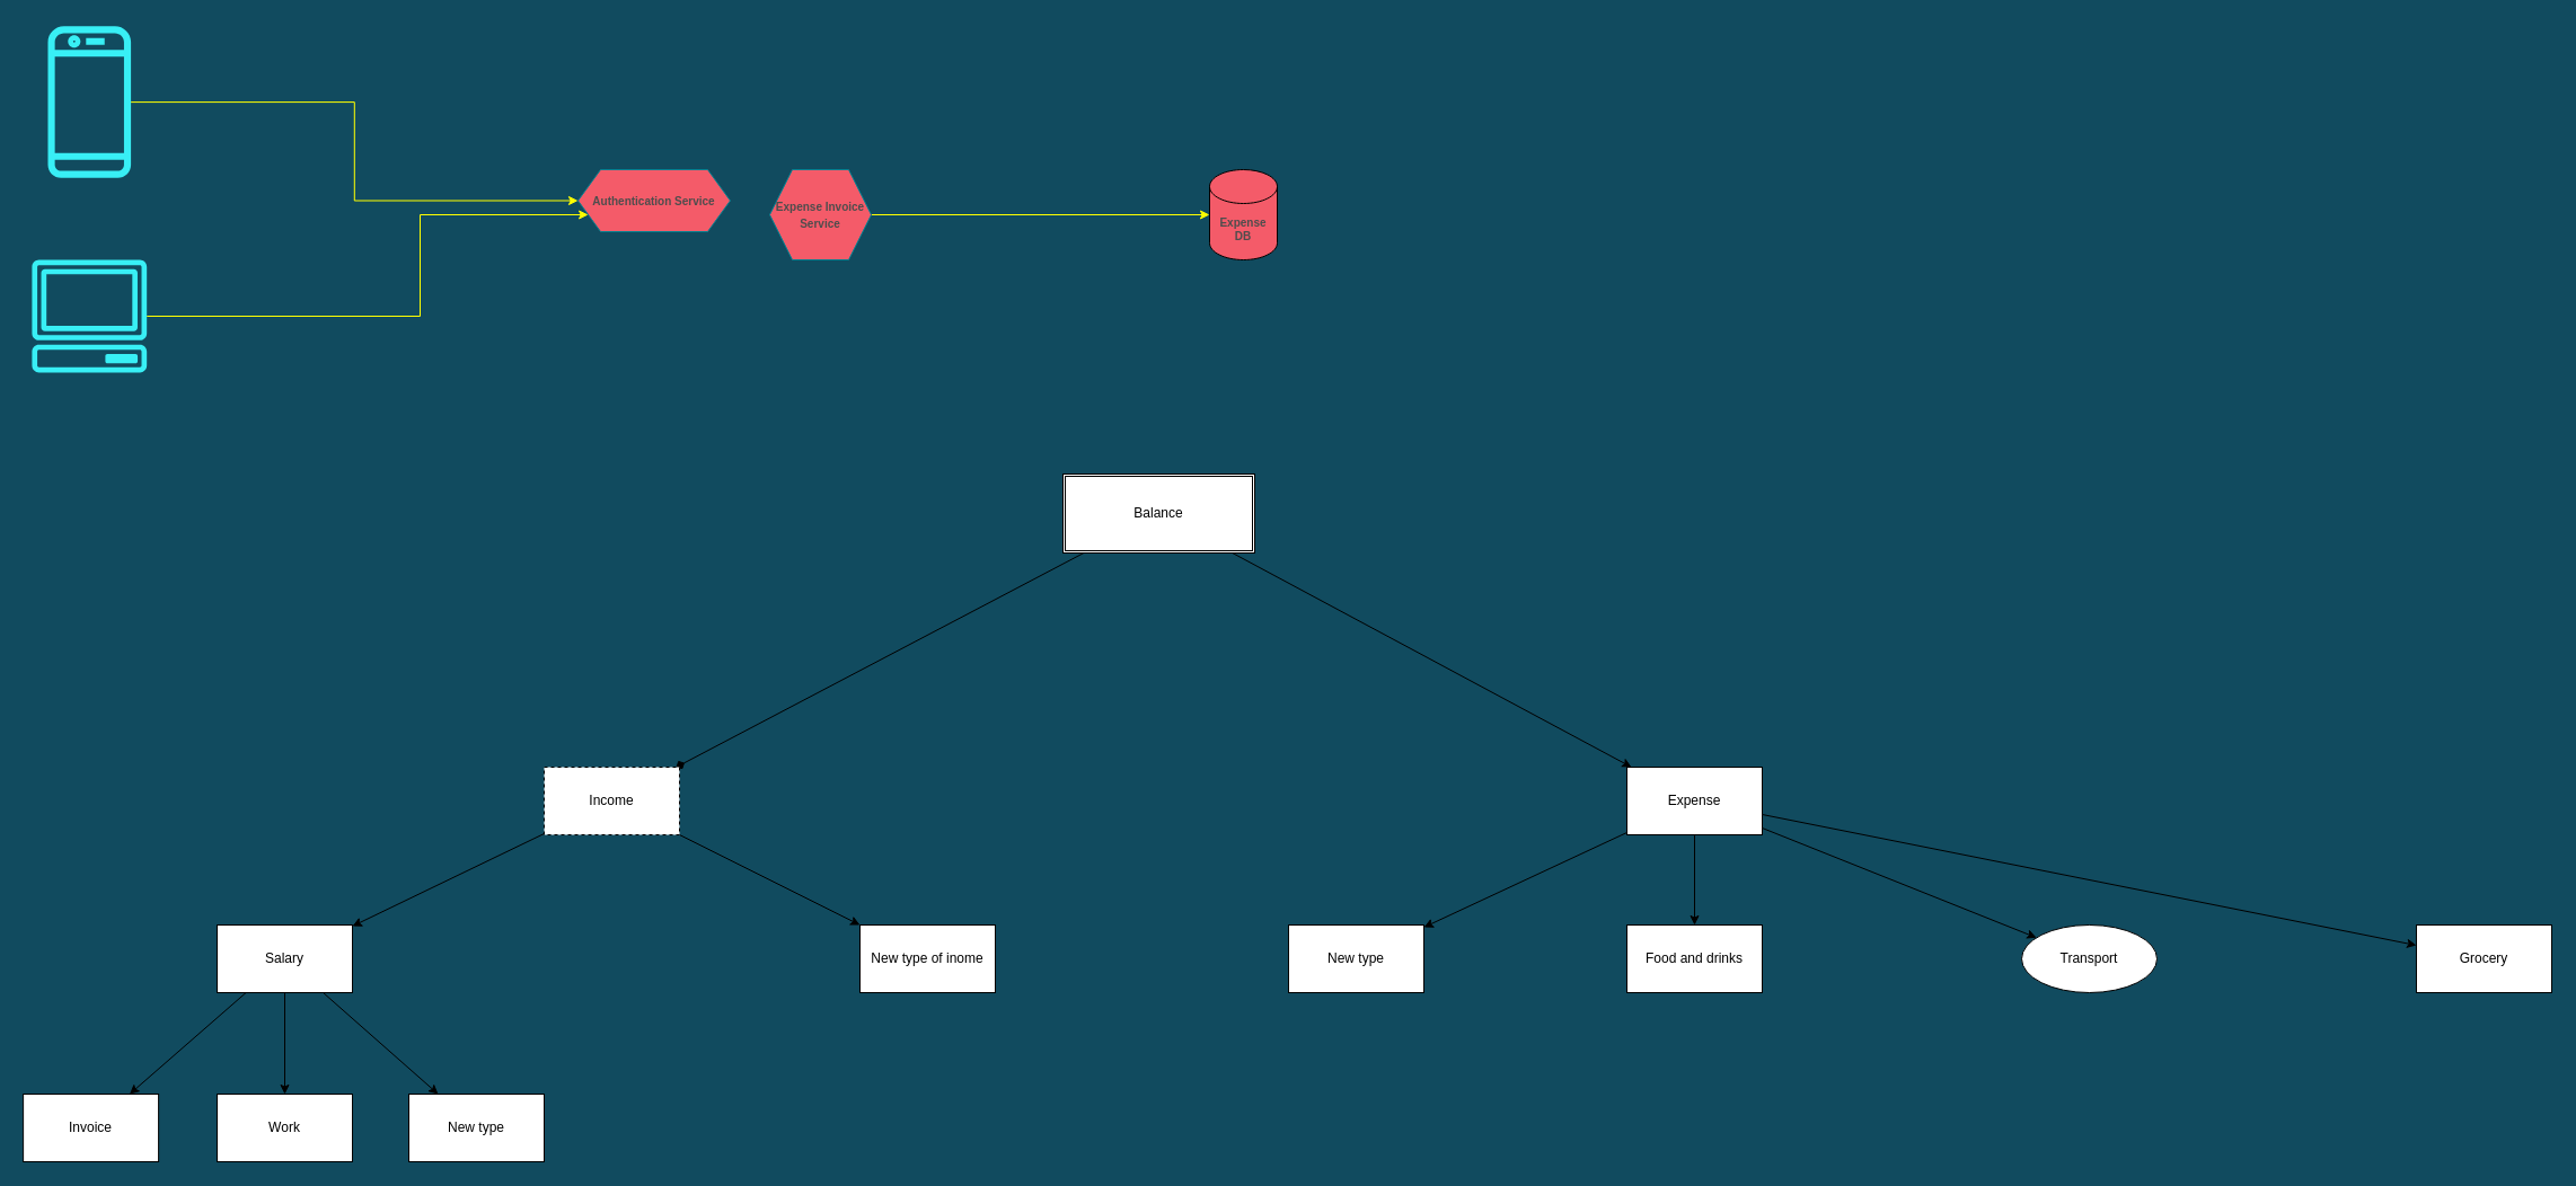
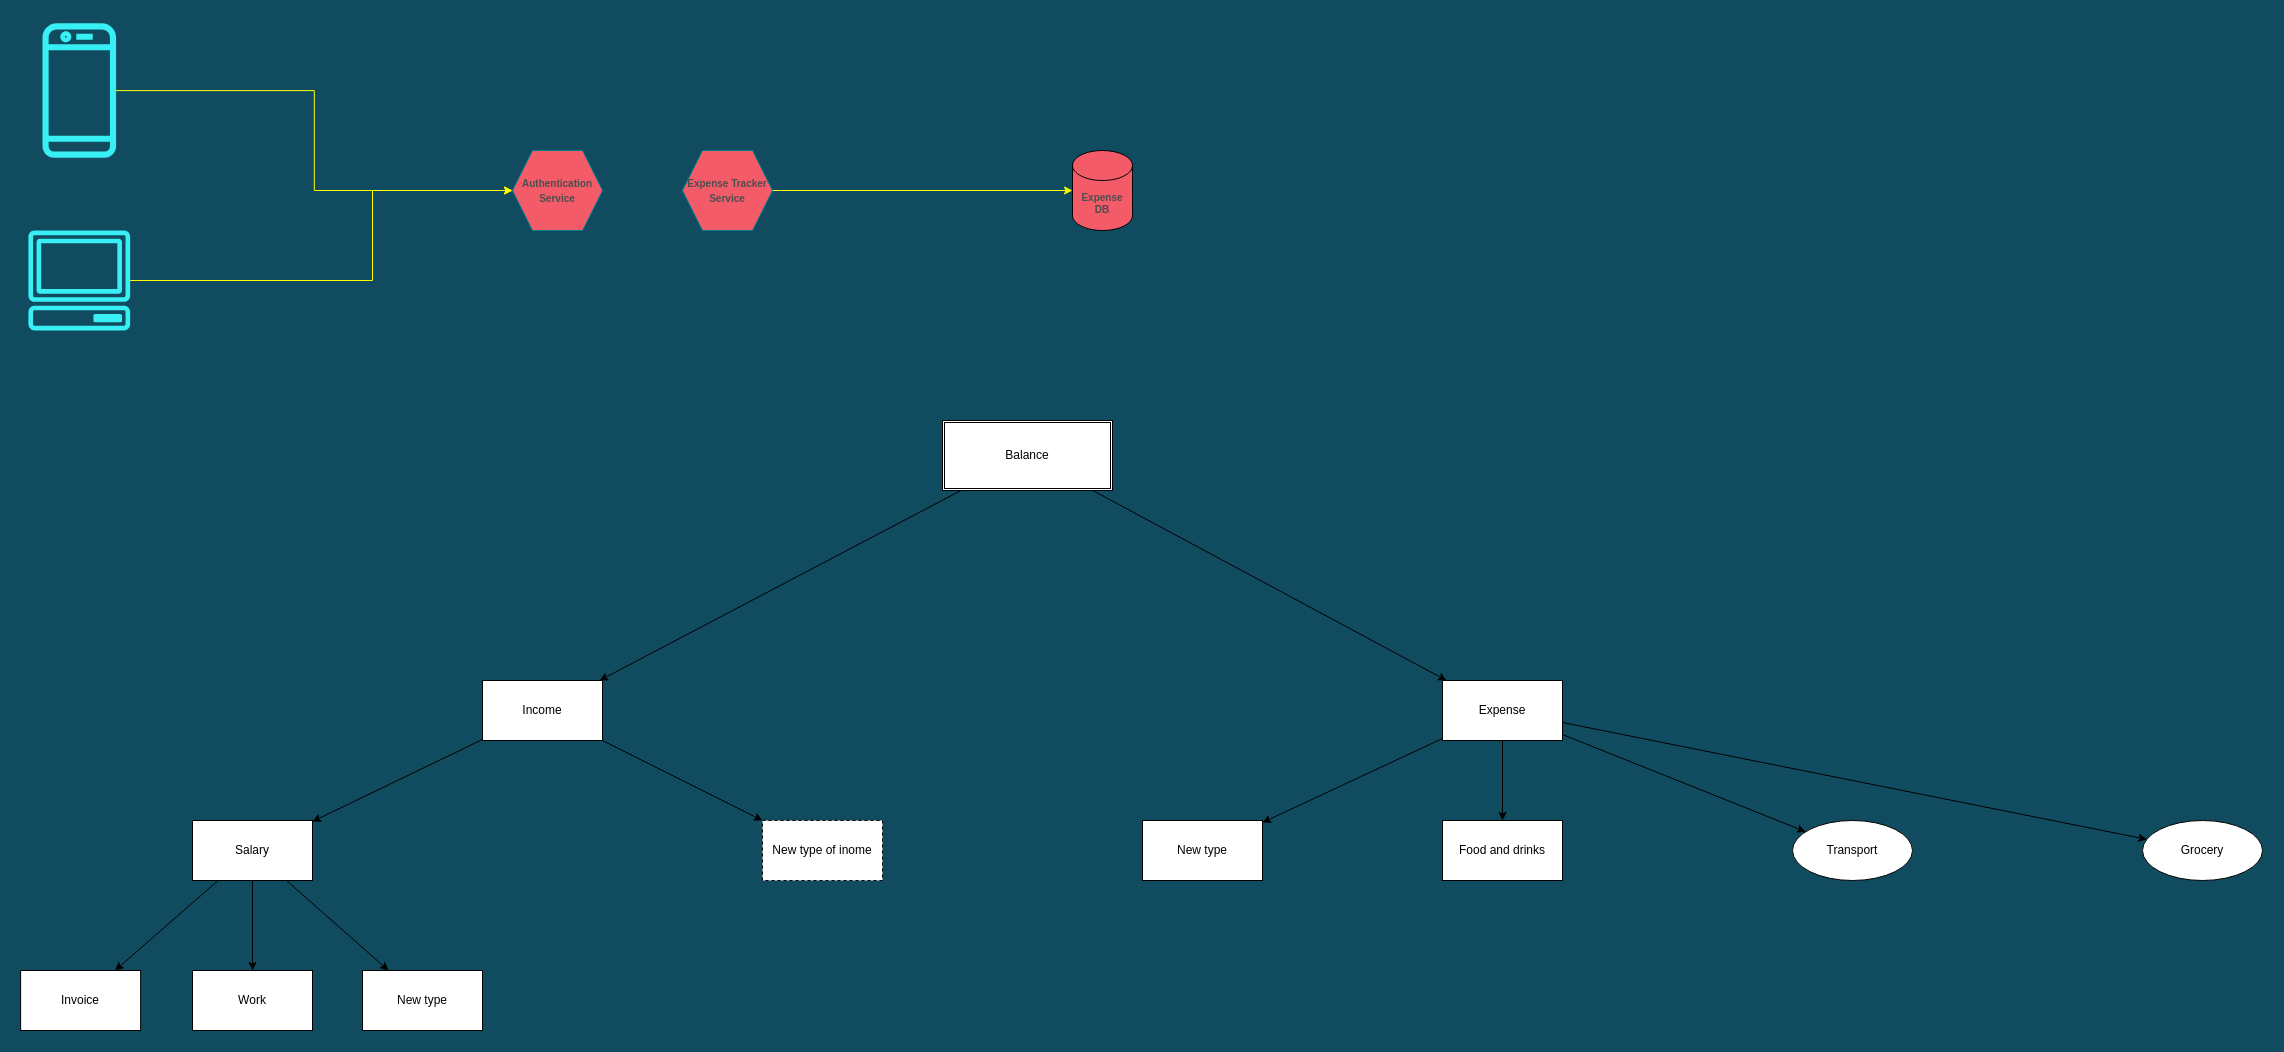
  <mxCell id="0" />
  <mxCell id="1" parent="0" />
- <mxCell id="2" value="&lt;font size=&quot;1&quot; color=&quot;#4d4d4d&quot;&gt;&lt;b style=&quot;&quot;&gt;Authentication Service&lt;/b&gt;&lt;/font&gt;" style="shape=hexagon;perimeter=hexagonPerimeter2;whiteSpace=wrap;html=1;fixedSize=1;fillColor=#F45B69;strokeColor=#028090;fontColor=#E4FDE1;rounded=0;" parent="1" vertex="1"><mxGeometry x="512" y="150" width="135" height="55" as="geometry" /></mxCell>
+ <mxCell id="2" value="&lt;font size=&quot;1&quot; color=&quot;#4d4d4d&quot;&gt;&lt;b style=&quot;&quot;&gt;Authentication Service&lt;/b&gt;&lt;/font&gt;" style="shape=hexagon;perimeter=hexagonPerimeter2;whiteSpace=wrap;html=1;fixedSize=1;fillColor=#F45B69;strokeColor=#028090;fontColor=#E4FDE1;rounded=0;" parent="1" vertex="1"><mxGeometry x="512" y="150" width="90" height="80" as="geometry" /></mxCell>
  <mxCell id="3" style="edgeStyle=orthogonalEdgeStyle;rounded=0;orthogonalLoop=1;jettySize=auto;html=1;strokeColor=#FFFF00;" parent="1" source="4" target="2" edge="1"><mxGeometry relative="1" as="geometry" /></mxCell>
  <mxCell id="4" value="" style="sketch=0;outlineConnect=0;fontColor=#232F3E;gradientColor=none;fillColor=#38EFF5;strokeColor=none;dashed=0;verticalLabelPosition=bottom;verticalAlign=top;align=center;html=1;fontSize=12;fontStyle=0;aspect=fixed;pointerEvents=1;shape=mxgraph.aws4.mobile_client;" parent="1" vertex="1"><mxGeometry x="42" y="20" width="73.59" height="140" as="geometry" /></mxCell>
  <mxCell id="5" style="edgeStyle=orthogonalEdgeStyle;rounded=0;orthogonalLoop=1;jettySize=auto;html=1;strokeColor=#FFFF00;" parent="1" source="6" target="2" edge="1"><mxGeometry relative="1" as="geometry"><Array as="points"><mxPoint x="372" y="280" /><mxPoint x="372" y="190" /></Array></mxGeometry></mxCell>
  <mxCell id="6" value="" style="sketch=0;outlineConnect=0;fontColor=#232F3E;gradientColor=none;fillColor=#38EFF5;strokeColor=none;dashed=0;verticalLabelPosition=bottom;verticalAlign=top;align=center;html=1;fontSize=12;fontStyle=0;aspect=fixed;pointerEvents=1;shape=mxgraph.aws4.client;" parent="1" vertex="1"><mxGeometry x="27.48" y="230" width="102.63" height="100" as="geometry" /></mxCell>
  <mxCell id="7" style="edgeStyle=orthogonalEdgeStyle;rounded=0;orthogonalLoop=1;jettySize=auto;html=1;strokeColor=#FFFF00;fontSize=10;fontColor=#E6E6E6;" parent="1" source="8" target="9" edge="1"><mxGeometry relative="1" as="geometry" /></mxCell>
- <mxCell id="8" value="&lt;font size=&quot;1&quot; color=&quot;#4d4d4d&quot;&gt;&lt;b style=&quot;&quot;&gt;Expense Invoice Service&lt;br&gt;&lt;/b&gt;&lt;/font&gt;" style="shape=hexagon;perimeter=hexagonPerimeter2;whiteSpace=wrap;html=1;fixedSize=1;fillColor=#F45B69;strokeColor=#028090;fontColor=#E4FDE1;rounded=0;" parent="1" vertex="1"><mxGeometry x="682" y="150" width="90" height="80" as="geometry" /></mxCell>
+ <mxCell id="8" value="&lt;font size=&quot;1&quot; color=&quot;#4d4d4d&quot;&gt;&lt;b style=&quot;&quot;&gt;Expense Tracker Service&lt;br&gt;&lt;/b&gt;&lt;/font&gt;" style="shape=hexagon;perimeter=hexagonPerimeter2;whiteSpace=wrap;html=1;fixedSize=1;fillColor=#F45B69;strokeColor=#028090;fontColor=#E4FDE1;rounded=0;" parent="1" vertex="1"><mxGeometry x="682" y="150" width="90" height="80" as="geometry" /></mxCell>
  <mxCell id="9" value="&lt;b&gt;&lt;font color=&quot;#4d4d4d&quot;&gt;Expense DB&lt;/font&gt;&lt;/b&gt;" style="shape=cylinder3;whiteSpace=wrap;html=1;boundedLbl=1;backgroundOutline=1;size=15;labelBackgroundColor=none;fontSize=10;fontColor=#E6E6E6;fillColor=#F45B69;" parent="1" vertex="1"><mxGeometry x="1072" y="150" width="60" height="80" as="geometry" /></mxCell>
- <mxCell id="10" value="" style="edgeStyle=none;html=1;endArrow=diamond;" edge="1" parent="1" source="12" target="15"><mxGeometry relative="1" as="geometry" /></mxCell>
+ <mxCell id="10" value="" style="edgeStyle=none;html=1;" edge="1" parent="1" source="12" target="15"><mxGeometry relative="1" as="geometry" /></mxCell>
  <mxCell id="11" value="" style="edgeStyle=none;html=1;" edge="1" parent="1" source="12" target="20"><mxGeometry relative="1" as="geometry" /></mxCell>
  <mxCell id="12" value="Balance" style="shape=ext;double=1;rounded=0;whiteSpace=wrap;html=1;" vertex="1" parent="1"><mxGeometry x="942" y="420" width="170" height="70" as="geometry" /></mxCell>
  <mxCell id="13" value="" style="edgeStyle=none;html=1;" edge="1" parent="1" source="15" target="24"><mxGeometry relative="1" as="geometry" /></mxCell>
  <mxCell id="14" value="" style="edgeStyle=none;html=1;" edge="1" parent="1" source="15" target="25"><mxGeometry relative="1" as="geometry" /></mxCell>
- <mxCell id="15" value="Income" style="whiteSpace=wrap;html=1;rounded=0;dashed=1;" vertex="1" parent="1"><mxGeometry x="482" y="680" width="120" height="60" as="geometry" /></mxCell>
+ <mxCell id="15" value="Income" style="whiteSpace=wrap;html=1;rounded=0;" vertex="1" parent="1"><mxGeometry x="482" y="680" width="120" height="60" as="geometry" /></mxCell>
  <mxCell id="16" value="" style="edgeStyle=none;html=1;" edge="1" parent="1" source="20" target="29"><mxGeometry relative="1" as="geometry" /></mxCell>
  <mxCell id="17" value="" style="edgeStyle=none;html=1;" edge="1" parent="1" source="20" target="30"><mxGeometry relative="1" as="geometry" /></mxCell>
  <mxCell id="18" value="" style="edgeStyle=none;html=1;" edge="1" parent="1" source="20" target="31"><mxGeometry relative="1" as="geometry" /></mxCell>
  <mxCell id="19" value="" style="edgeStyle=none;html=1;" edge="1" parent="1" source="20" target="32"><mxGeometry relative="1" as="geometry" /></mxCell>
  <mxCell id="20" value="Expense" style="whiteSpace=wrap;html=1;rounded=0;" vertex="1" parent="1"><mxGeometry x="1442" y="680" width="120" height="60" as="geometry" /></mxCell>
  <mxCell id="21" value="" style="edgeStyle=none;html=1;" edge="1" parent="1" source="24" target="26"><mxGeometry relative="1" as="geometry" /></mxCell>
  <mxCell id="22" value="" style="edgeStyle=none;html=1;" edge="1" parent="1" source="24" target="27"><mxGeometry relative="1" as="geometry" /></mxCell>
  <mxCell id="23" value="" style="edgeStyle=none;html=1;" edge="1" parent="1" source="24" target="28"><mxGeometry relative="1" as="geometry" /></mxCell>
  <mxCell id="24" value="Salary" style="whiteSpace=wrap;html=1;rounded=0;" vertex="1" parent="1"><mxGeometry x="192" y="820" width="120" height="60" as="geometry" /></mxCell>
- <mxCell id="25" value="New type of inome" style="whiteSpace=wrap;html=1;rounded=0;" vertex="1" parent="1"><mxGeometry x="762" y="820" width="120" height="60" as="geometry" /></mxCell>
+ <mxCell id="25" value="New type of inome" style="whiteSpace=wrap;html=1;rounded=0;dashed=1;" vertex="1" parent="1"><mxGeometry x="762" y="820" width="120" height="60" as="geometry" /></mxCell>
  <mxCell id="26" value="Invoice" style="whiteSpace=wrap;html=1;rounded=0;" vertex="1" parent="1"><mxGeometry x="20.11" y="970" width="120" height="60" as="geometry" /></mxCell>
  <mxCell id="27" value="Work" style="whiteSpace=wrap;html=1;rounded=0;" vertex="1" parent="1"><mxGeometry x="192" y="970" width="120" height="60" as="geometry" /></mxCell>
  <mxCell id="28" value="New type" style="whiteSpace=wrap;html=1;rounded=0;" vertex="1" parent="1"><mxGeometry x="362" y="970" width="120" height="60" as="geometry" /></mxCell>
  <mxCell id="29" value="Food and drinks" style="whiteSpace=wrap;html=1;rounded=0;" vertex="1" parent="1"><mxGeometry x="1442" y="820" width="120" height="60" as="geometry" /></mxCell>
  <mxCell id="30" value="Transport" style="ellipse;whiteSpace=wrap;html=1;" vertex="1" parent="1"><mxGeometry x="1792" y="820" width="120" height="60" as="geometry" /></mxCell>
  <mxCell id="31" value="New type" style="whiteSpace=wrap;html=1;rounded=0;" vertex="1" parent="1"><mxGeometry x="1142" y="820" width="120" height="60" as="geometry" /></mxCell>
- <mxCell id="32" value="Grocery" style="whiteSpace=wrap;html=1;rounded=0;" vertex="1" parent="1"><mxGeometry x="2142" y="820" width="120" height="60" as="geometry" /></mxCell>
+ <mxCell id="32" value="Grocery" style="ellipse;whiteSpace=wrap;html=1;" vertex="1" parent="1"><mxGeometry x="2142" y="820" width="120" height="60" as="geometry" /></mxCell>
